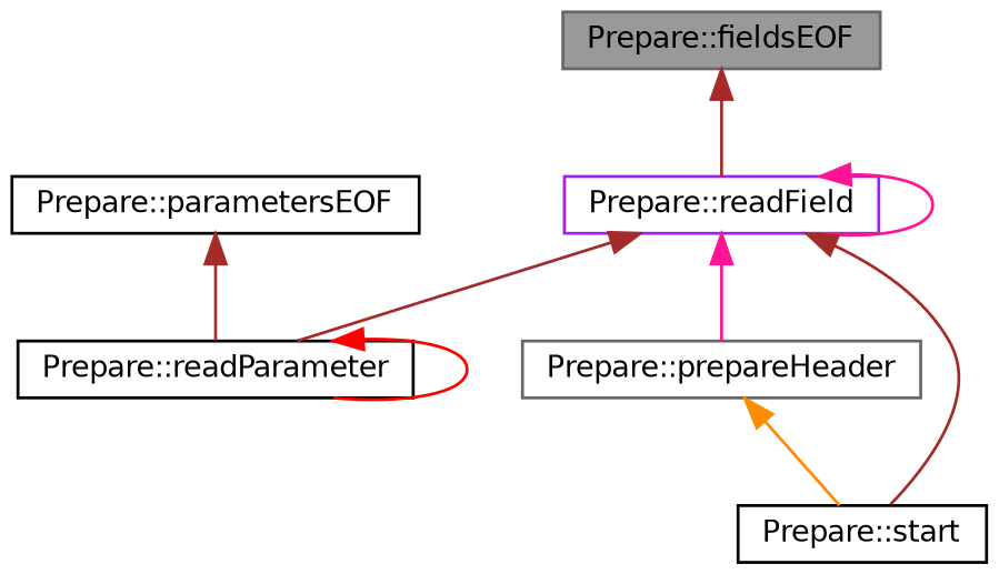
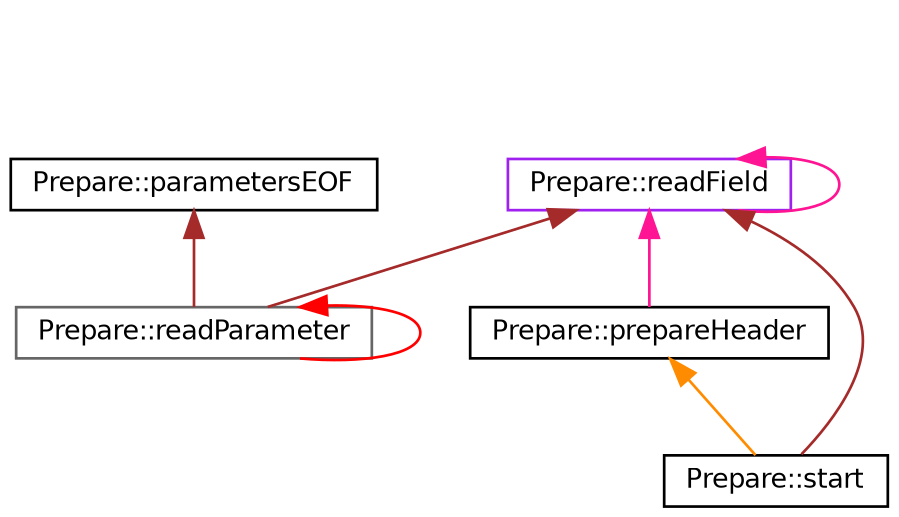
  digraph {
    rankdir=TB
    node [color=black fillcolor=white fontname=Helvetica fontsize=10 shape=box style=filled]
    edge [color=brown dir=back fontname=Helvetica fontsize=10 labelfontname=Helvetica labelfontsize=10 style=solid]
-   n1 [color=gray40 fillcolor=grey60 fontcolor=black height=0.2 label="Prepare::fieldsEOF" width=0.4]
    n2 [color=purple height=0.2 label="Prepare::readField" width=0.4]
-   n3 [height=0.2 label="Prepare::readParameter" width=0.4]
-   n4 [color=gray40 height=0.2 label="Prepare::prepareHeader" width=0.4]
+   n3 [color=gray40 height=0.2 label="Prepare::readParameter" width=0.4]
+   n4 [height=0.2 label="Prepare::prepareHeader" width=0.4]
    n5 [height=0.2 label="Prepare::start" width=0.4]
    n6 [height=0.2 label="Prepare::parametersEOF" width=0.4]
-   n1 -> n2
    n2 -> n2 [color=deeppink]
    n2 -> n3
    n2 -> n4 [color=deeppink]
    n2 -> n5
    n3 -> n3 [color=red]
    n4 -> n5 [color=darkorange]
    n6 -> n3
  }
